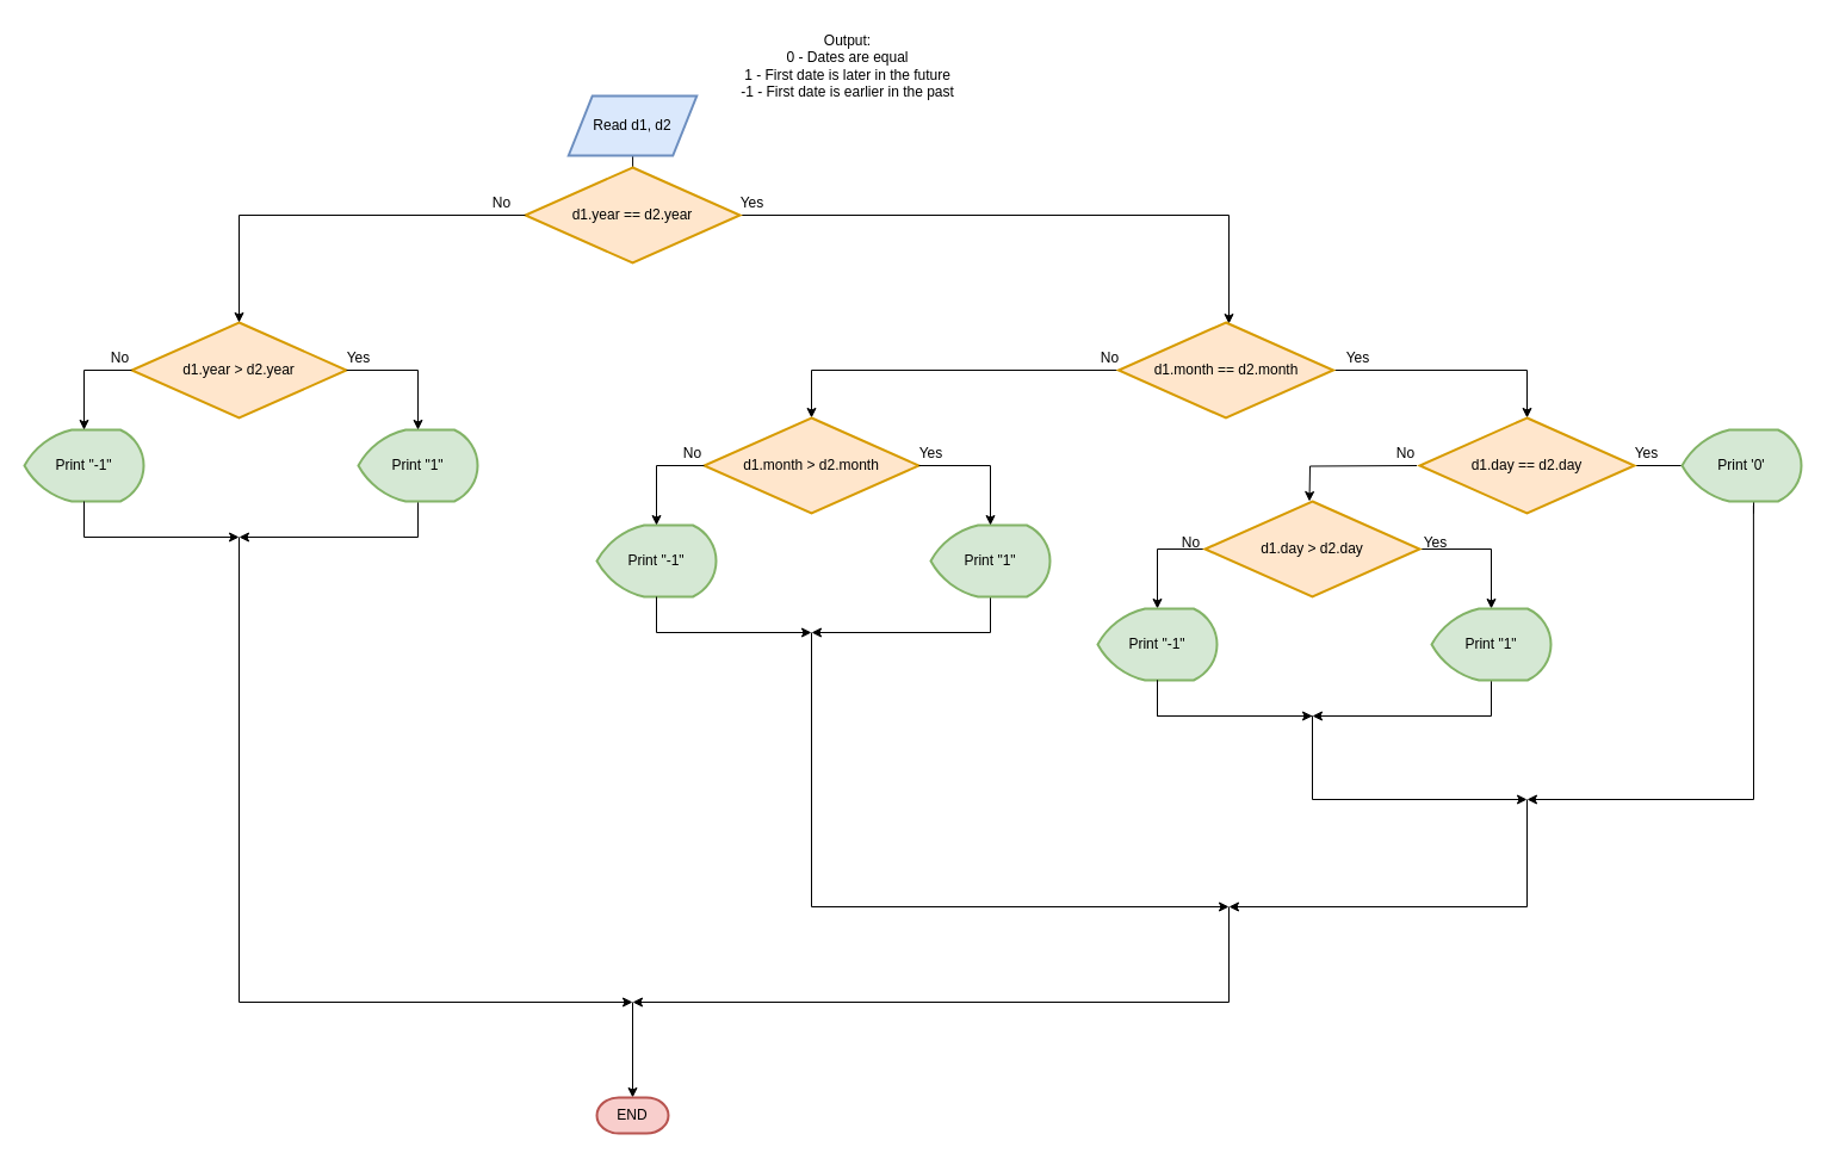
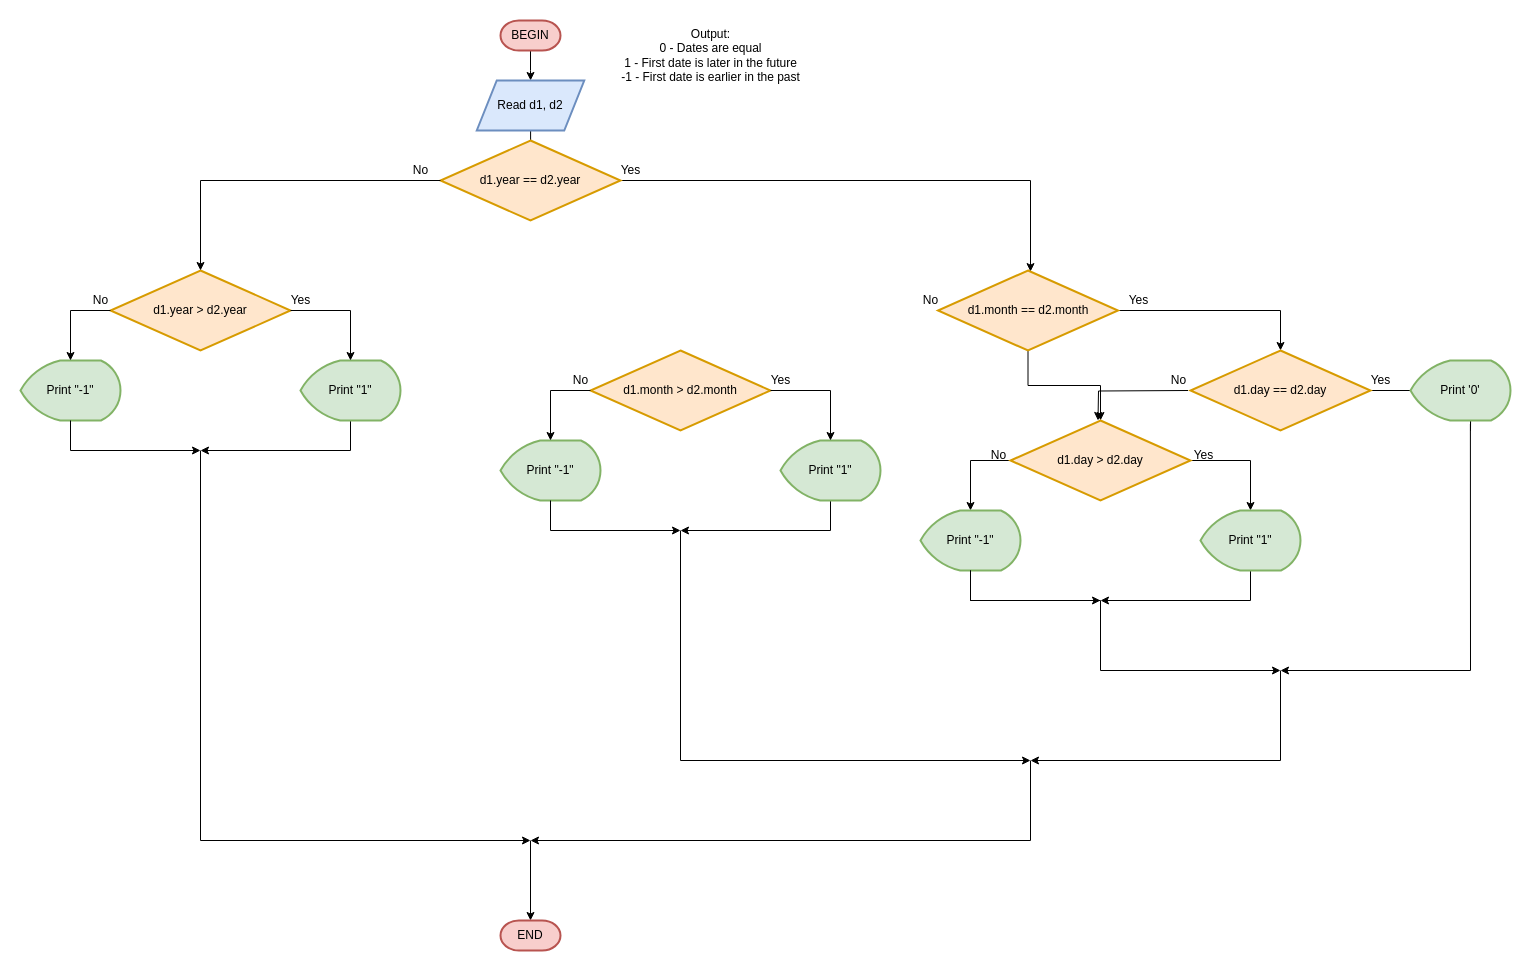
  <mxCell id="0" />
  <mxCell id="1" parent="0" />
+ <mxCell id="2" value="" style="edgeStyle=orthogonalEdgeStyle;rounded=0;orthogonalLoop=1;jettySize=auto;html=1;" edge="1" parent="1" source="3" target="5"><mxGeometry relative="1" as="geometry" /></mxCell>
+ <mxCell id="3" value="BEGIN" style="strokeWidth=2;html=1;shape=mxgraph.flowchart.terminator;whiteSpace=wrap;fillColor=#f8cecc;strokeColor=#b85450;" vertex="1" parent="1"><mxGeometry x="500" y="20" width="60" height="30" as="geometry" /></mxCell>
  <mxCell id="4" value="" style="edgeStyle=orthogonalEdgeStyle;rounded=0;orthogonalLoop=1;jettySize=auto;html=1;entryX=0.5;entryY=0;entryDx=0;entryDy=0;" edge="1" parent="1" source="5" target="7"><mxGeometry relative="1" as="geometry"><mxPoint x="533.75" y="140" as="targetPoint" /></mxGeometry></mxCell>
  <mxCell id="5" value="Read d1, d2" style="shape=parallelogram;perimeter=parallelogramPerimeter;whiteSpace=wrap;html=1;fixedSize=1;strokeWidth=2;fillColor=#dae8fc;strokeColor=#6c8ebf;" vertex="1" parent="1"><mxGeometry x="476.25" y="80" width="107.5" height="50" as="geometry" /></mxCell>
  <mxCell id="6" value="" style="edgeStyle=orthogonalEdgeStyle;rounded=0;orthogonalLoop=1;jettySize=auto;html=1;exitX=1;exitY=0.5;exitDx=0;exitDy=0;" edge="1" parent="1" source="7" target="10"><mxGeometry relative="1" as="geometry"><mxPoint x="303.6" y="250.067" as="sourcePoint" /><Array as="points"><mxPoint x="1030" y="180" /></Array></mxGeometry></mxCell>
  <mxCell id="7" value="d1.year == d2.year" style="rhombus;whiteSpace=wrap;html=1;strokeWidth=2;fillColor=#ffe6cc;strokeColor=#d79b00;" vertex="1" parent="1"><mxGeometry x="440" y="140" width="180" height="80" as="geometry" /></mxCell>
  <mxCell id="8" value="" style="edgeStyle=orthogonalEdgeStyle;rounded=0;orthogonalLoop=1;jettySize=auto;html=1;entryX=0.5;entryY=0;entryDx=0;entryDy=0;" edge="1" parent="1" source="10" target="14"><mxGeometry relative="1" as="geometry"><mxPoint x="1290" y="310" as="targetPoint" /><Array as="points"><mxPoint x="1280" y="310" /></Array></mxGeometry></mxCell>
- <mxCell id="9" value="" style="edgeStyle=orthogonalEdgeStyle;rounded=0;orthogonalLoop=1;jettySize=auto;html=1;entryX=0.5;entryY=0;entryDx=0;entryDy=0;" edge="1" parent="1" source="10" target="31"><mxGeometry relative="1" as="geometry" /></mxCell>
+ <mxCell id="9" value="" style="edgeStyle=orthogonalEdgeStyle;rounded=0;orthogonalLoop=1;jettySize=auto;html=1;" edge="1" parent="1" source="10" target="20"><mxGeometry relative="1" as="geometry" /></mxCell>
  <mxCell id="10" value="d1.month == d2.month" style="rhombus;whiteSpace=wrap;html=1;strokeWidth=2;fillColor=#ffe6cc;strokeColor=#d79b00;" vertex="1" parent="1"><mxGeometry x="937.5" y="270" width="180" height="80" as="geometry" /></mxCell>
  <mxCell id="11" value="Yes" style="text;html=1;align=center;verticalAlign=middle;resizable=0;points=[];autosize=1;strokeColor=none;fillColor=none;" vertex="1" parent="1"><mxGeometry x="610" y="155" width="40" height="30" as="geometry" /></mxCell>
  <mxCell id="12" style="edgeStyle=orthogonalEdgeStyle;rounded=0;orthogonalLoop=1;jettySize=auto;html=1;exitX=1;exitY=0.5;exitDx=0;exitDy=0;entryX=0.605;entryY=0.002;entryDx=0;entryDy=0;entryPerimeter=0;" edge="1" parent="1" source="14" target="16"><mxGeometry relative="1" as="geometry"><Array as="points"><mxPoint x="1470" y="390" /><mxPoint x="1470" y="430" /></Array></mxGeometry></mxCell>
  <mxCell id="13" value="" style="edgeStyle=orthogonalEdgeStyle;rounded=0;orthogonalLoop=1;jettySize=auto;html=1;exitX=0;exitY=0.5;exitDx=0;exitDy=0;" edge="1" parent="1"><mxGeometry relative="1" as="geometry"><mxPoint x="1187.5" y="390" as="sourcePoint" /><mxPoint x="1097.5" y="420" as="targetPoint" /></mxGeometry></mxCell>
  <mxCell id="14" value="d1.day == d2.day" style="rhombus;whiteSpace=wrap;html=1;strokeWidth=2;fillColor=#ffe6cc;strokeColor=#d79b00;" vertex="1" parent="1"><mxGeometry x="1190" y="350" width="180" height="80" as="geometry" /></mxCell>
  <mxCell id="15" value="Yes" style="text;html=1;align=center;verticalAlign=middle;resizable=0;points=[];autosize=1;strokeColor=none;fillColor=none;" vertex="1" parent="1"><mxGeometry x="1117.5" y="285" width="40" height="30" as="geometry" /></mxCell>
  <mxCell id="16" value="Print '0'" style="strokeWidth=2;html=1;shape=mxgraph.flowchart.display;whiteSpace=wrap;fillColor=#d5e8d4;strokeColor=#82b366;" vertex="1" parent="1"><mxGeometry x="1410" y="360" width="100" height="60" as="geometry" /></mxCell>
  <mxCell id="17" value="Yes" style="text;html=1;align=center;verticalAlign=middle;resizable=0;points=[];autosize=1;strokeColor=none;fillColor=none;" vertex="1" parent="1"><mxGeometry x="1360" y="365" width="40" height="30" as="geometry" /></mxCell>
  <mxCell id="18" style="edgeStyle=orthogonalEdgeStyle;rounded=0;orthogonalLoop=1;jettySize=auto;html=1;exitX=1;exitY=0.5;exitDx=0;exitDy=0;entryX=0.5;entryY=0;entryDx=0;entryDy=0;entryPerimeter=0;" edge="1" parent="1" source="20" target="23"><mxGeometry relative="1" as="geometry"><Array as="points"><mxPoint x="1250" y="460" /></Array></mxGeometry></mxCell>
  <mxCell id="19" style="edgeStyle=orthogonalEdgeStyle;rounded=0;orthogonalLoop=1;jettySize=auto;html=1;exitX=0;exitY=0.5;exitDx=0;exitDy=0;" edge="1" parent="1" source="20"><mxGeometry relative="1" as="geometry"><mxPoint x="970" y="510" as="targetPoint" /><Array as="points"><mxPoint x="970" y="460" /></Array></mxGeometry></mxCell>
  <mxCell id="20" value="d1.day &amp;gt; d2.day" style="rhombus;whiteSpace=wrap;html=1;strokeWidth=2;fillColor=#ffe6cc;strokeColor=#d79b00;" vertex="1" parent="1"><mxGeometry x="1010" y="420" width="180" height="80" as="geometry" /></mxCell>
  <mxCell id="21" value="No" style="text;html=1;align=center;verticalAlign=middle;resizable=0;points=[];autosize=1;strokeColor=none;fillColor=none;" vertex="1" parent="1"><mxGeometry x="1157.5" y="365" width="40" height="30" as="geometry" /></mxCell>
  <mxCell id="22" style="edgeStyle=orthogonalEdgeStyle;rounded=0;orthogonalLoop=1;jettySize=auto;html=1;exitX=0.5;exitY=1;exitDx=0;exitDy=0;exitPerimeter=0;" edge="1" parent="1" source="23"><mxGeometry relative="1" as="geometry"><mxPoint x="1100" y="600" as="targetPoint" /><Array as="points"><mxPoint x="1250" y="600" /></Array></mxGeometry></mxCell>
  <mxCell id="23" value="Print &quot;1&quot;" style="strokeWidth=2;html=1;shape=mxgraph.flowchart.display;whiteSpace=wrap;fillColor=#d5e8d4;strokeColor=#82b366;" vertex="1" parent="1"><mxGeometry x="1200" y="510" width="100" height="60" as="geometry" /></mxCell>
  <mxCell id="24" value="Yes" style="text;html=1;align=center;verticalAlign=middle;resizable=0;points=[];autosize=1;strokeColor=none;fillColor=none;" vertex="1" parent="1"><mxGeometry x="1182.5" y="440" width="40" height="30" as="geometry" /></mxCell>
  <mxCell id="25" style="edgeStyle=orthogonalEdgeStyle;rounded=0;orthogonalLoop=1;jettySize=auto;html=1;exitX=0.5;exitY=1;exitDx=0;exitDy=0;exitPerimeter=0;" edge="1" parent="1" source="26"><mxGeometry relative="1" as="geometry"><mxPoint x="970" y="570" as="targetPoint" /></mxGeometry></mxCell>
  <mxCell id="26" value="Print &quot;-1&quot;" style="strokeWidth=2;html=1;shape=mxgraph.flowchart.display;whiteSpace=wrap;fillColor=#d5e8d4;strokeColor=#82b366;" vertex="1" parent="1"><mxGeometry x="920" y="510" width="100" height="60" as="geometry" /></mxCell>
  <mxCell id="27" value="No" style="text;html=1;align=center;verticalAlign=middle;resizable=0;points=[];autosize=1;strokeColor=none;fillColor=none;" vertex="1" parent="1"><mxGeometry x="977.5" y="440" width="40" height="30" as="geometry" /></mxCell>
  <mxCell id="28" value="" style="endArrow=classic;html=1;rounded=0;exitX=0.5;exitY=1;exitDx=0;exitDy=0;exitPerimeter=0;" edge="1" parent="1" source="26"><mxGeometry width="50" height="50" relative="1" as="geometry"><mxPoint x="970" y="580" as="sourcePoint" /><mxPoint x="1280" y="670" as="targetPoint" /><Array as="points"><mxPoint x="970" y="600" /><mxPoint x="1100" y="600" /><mxPoint x="1100" y="670" /></Array></mxGeometry></mxCell>
  <mxCell id="29" value="" style="endArrow=classic;html=1;rounded=0;exitX=0.599;exitY=1.058;exitDx=0;exitDy=0;exitPerimeter=0;" edge="1" parent="1" source="16"><mxGeometry width="50" height="50" relative="1" as="geometry"><mxPoint x="1310" y="580" as="sourcePoint" /><mxPoint x="1280" y="670" as="targetPoint" /><Array as="points"><mxPoint x="1470" y="670" /></Array></mxGeometry></mxCell>
  <mxCell id="30" value="" style="endArrow=classic;html=1;rounded=0;" edge="1" parent="1"><mxGeometry width="50" height="50" relative="1" as="geometry"><mxPoint x="970" y="570" as="sourcePoint" /><mxPoint x="1100" y="600" as="targetPoint" /><Array as="points"><mxPoint x="970" y="600" /></Array></mxGeometry></mxCell>
  <mxCell id="31" value="d1.month &amp;gt; d2.month" style="rhombus;whiteSpace=wrap;html=1;strokeWidth=2;fillColor=#ffe6cc;strokeColor=#d79b00;" vertex="1" parent="1"><mxGeometry x="590" y="350" width="180" height="80" as="geometry" /></mxCell>
  <mxCell id="32" value="No" style="text;html=1;align=center;verticalAlign=middle;resizable=0;points=[];autosize=1;strokeColor=none;fillColor=none;" vertex="1" parent="1"><mxGeometry x="910" y="285" width="40" height="30" as="geometry" /></mxCell>
  <mxCell id="33" style="edgeStyle=orthogonalEdgeStyle;rounded=0;orthogonalLoop=1;jettySize=auto;html=1;exitX=0.5;exitY=1;exitDx=0;exitDy=0;exitPerimeter=0;" edge="1" parent="1" source="34"><mxGeometry relative="1" as="geometry"><mxPoint x="680" y="530" as="targetPoint" /><Array as="points"><mxPoint x="830" y="530" /></Array></mxGeometry></mxCell>
  <mxCell id="34" value="Print &quot;1&quot;" style="strokeWidth=2;html=1;shape=mxgraph.flowchart.display;whiteSpace=wrap;fillColor=#d5e8d4;strokeColor=#82b366;" vertex="1" parent="1"><mxGeometry x="780" y="440" width="100" height="60" as="geometry" /></mxCell>
  <mxCell id="35" style="edgeStyle=orthogonalEdgeStyle;rounded=0;orthogonalLoop=1;jettySize=auto;html=1;exitX=0.5;exitY=1;exitDx=0;exitDy=0;exitPerimeter=0;" edge="1" parent="1" source="36"><mxGeometry relative="1" as="geometry"><mxPoint x="550" y="500" as="targetPoint" /></mxGeometry></mxCell>
  <mxCell id="36" value="Print &quot;-1&quot;" style="strokeWidth=2;html=1;shape=mxgraph.flowchart.display;whiteSpace=wrap;fillColor=#d5e8d4;strokeColor=#82b366;" vertex="1" parent="1"><mxGeometry x="500" y="440" width="100" height="60" as="geometry" /></mxCell>
  <mxCell id="37" value="" style="endArrow=classic;html=1;rounded=0;" edge="1" parent="1"><mxGeometry width="50" height="50" relative="1" as="geometry"><mxPoint x="550" y="500" as="sourcePoint" /><mxPoint x="680" y="530" as="targetPoint" /><Array as="points"><mxPoint x="550" y="530" /></Array></mxGeometry></mxCell>
  <mxCell id="38" style="edgeStyle=orthogonalEdgeStyle;rounded=0;orthogonalLoop=1;jettySize=auto;html=1;exitX=0;exitY=0.5;exitDx=0;exitDy=0;entryX=0.5;entryY=0;entryDx=0;entryDy=0;entryPerimeter=0;" edge="1" parent="1" target="36"><mxGeometry relative="1" as="geometry"><mxPoint x="590" y="390" as="sourcePoint" /><mxPoint x="540" y="500" as="targetPoint" /><Array as="points"><mxPoint x="550" y="390" /></Array></mxGeometry></mxCell>
  <mxCell id="39" style="edgeStyle=orthogonalEdgeStyle;rounded=0;orthogonalLoop=1;jettySize=auto;html=1;exitX=1;exitY=0.5;exitDx=0;exitDy=0;entryX=0.5;entryY=0;entryDx=0;entryDy=0;entryPerimeter=0;" edge="1" parent="1" target="34"><mxGeometry relative="1" as="geometry"><mxPoint x="770" y="390" as="sourcePoint" /><mxPoint x="830" y="440" as="targetPoint" /><Array as="points"><mxPoint x="830" y="390" /></Array></mxGeometry></mxCell>
  <mxCell id="40" value="Yes" style="text;html=1;align=center;verticalAlign=middle;resizable=0;points=[];autosize=1;strokeColor=none;fillColor=none;" vertex="1" parent="1"><mxGeometry x="760" y="365" width="40" height="30" as="geometry" /></mxCell>
  <mxCell id="41" value="No" style="text;html=1;align=center;verticalAlign=middle;resizable=0;points=[];autosize=1;strokeColor=none;fillColor=none;" vertex="1" parent="1"><mxGeometry x="560" y="365" width="40" height="30" as="geometry" /></mxCell>
  <mxCell id="42" value="" style="endArrow=classic;html=1;rounded=0;" edge="1" parent="1"><mxGeometry width="50" height="50" relative="1" as="geometry"><mxPoint x="680" y="530" as="sourcePoint" /><mxPoint x="1030" y="760" as="targetPoint" /><Array as="points"><mxPoint x="680" y="760" /></Array></mxGeometry></mxCell>
  <mxCell id="43" value="" style="endArrow=classic;html=1;rounded=0;" edge="1" parent="1"><mxGeometry width="50" height="50" relative="1" as="geometry"><mxPoint x="1280" y="670" as="sourcePoint" /><mxPoint x="1030" y="760" as="targetPoint" /><Array as="points"><mxPoint x="1280" y="760" /></Array></mxGeometry></mxCell>
  <mxCell id="44" value="d1.year &amp;gt; d2.year" style="rhombus;whiteSpace=wrap;html=1;strokeWidth=2;fillColor=#ffe6cc;strokeColor=#d79b00;" vertex="1" parent="1"><mxGeometry x="110" y="270" width="180" height="80" as="geometry" /></mxCell>
  <mxCell id="45" style="edgeStyle=orthogonalEdgeStyle;rounded=0;orthogonalLoop=1;jettySize=auto;html=1;exitX=0.5;exitY=1;exitDx=0;exitDy=0;exitPerimeter=0;" edge="1" parent="1" source="46"><mxGeometry relative="1" as="geometry"><mxPoint x="200" y="450" as="targetPoint" /><Array as="points"><mxPoint x="350" y="450" /></Array></mxGeometry></mxCell>
  <mxCell id="46" value="Print &quot;1&quot;" style="strokeWidth=2;html=1;shape=mxgraph.flowchart.display;whiteSpace=wrap;fillColor=#d5e8d4;strokeColor=#82b366;" vertex="1" parent="1"><mxGeometry x="300" y="360" width="100" height="60" as="geometry" /></mxCell>
  <mxCell id="47" style="edgeStyle=orthogonalEdgeStyle;rounded=0;orthogonalLoop=1;jettySize=auto;html=1;exitX=0.5;exitY=1;exitDx=0;exitDy=0;exitPerimeter=0;" edge="1" parent="1" source="48"><mxGeometry relative="1" as="geometry"><mxPoint x="70" y="420" as="targetPoint" /></mxGeometry></mxCell>
  <mxCell id="48" value="Print &quot;-1&quot;" style="strokeWidth=2;html=1;shape=mxgraph.flowchart.display;whiteSpace=wrap;fillColor=#d5e8d4;strokeColor=#82b366;" vertex="1" parent="1"><mxGeometry x="20" y="360" width="100" height="60" as="geometry" /></mxCell>
  <mxCell id="49" value="" style="endArrow=classic;html=1;rounded=0;" edge="1" parent="1"><mxGeometry width="50" height="50" relative="1" as="geometry"><mxPoint x="70" y="420" as="sourcePoint" /><mxPoint x="200" y="450" as="targetPoint" /><Array as="points"><mxPoint x="70" y="450" /></Array></mxGeometry></mxCell>
  <mxCell id="50" style="edgeStyle=orthogonalEdgeStyle;rounded=0;orthogonalLoop=1;jettySize=auto;html=1;exitX=0;exitY=0.5;exitDx=0;exitDy=0;entryX=0.5;entryY=0;entryDx=0;entryDy=0;entryPerimeter=0;" edge="1" parent="1" target="48"><mxGeometry relative="1" as="geometry"><mxPoint x="110" y="310" as="sourcePoint" /><mxPoint x="60" y="420" as="targetPoint" /><Array as="points"><mxPoint x="70" y="310" /></Array></mxGeometry></mxCell>
  <mxCell id="51" style="edgeStyle=orthogonalEdgeStyle;rounded=0;orthogonalLoop=1;jettySize=auto;html=1;exitX=1;exitY=0.5;exitDx=0;exitDy=0;entryX=0.5;entryY=0;entryDx=0;entryDy=0;entryPerimeter=0;" edge="1" parent="1" target="46"><mxGeometry relative="1" as="geometry"><mxPoint x="290" y="310" as="sourcePoint" /><mxPoint x="350" y="360" as="targetPoint" /><Array as="points"><mxPoint x="350" y="310" /></Array></mxGeometry></mxCell>
  <mxCell id="52" value="Yes" style="text;html=1;align=center;verticalAlign=middle;resizable=0;points=[];autosize=1;strokeColor=none;fillColor=none;" vertex="1" parent="1"><mxGeometry x="280" y="285" width="40" height="30" as="geometry" /></mxCell>
  <mxCell id="53" value="No" style="text;html=1;align=center;verticalAlign=middle;resizable=0;points=[];autosize=1;strokeColor=none;fillColor=none;" vertex="1" parent="1"><mxGeometry x="80" y="285" width="40" height="30" as="geometry" /></mxCell>
  <mxCell id="54" value="" style="endArrow=classic;html=1;rounded=0;entryX=0.5;entryY=0;entryDx=0;entryDy=0;" edge="1" parent="1" target="44"><mxGeometry width="50" height="50" relative="1" as="geometry"><mxPoint x="440" y="180" as="sourcePoint" /><mxPoint x="540" y="340" as="targetPoint" /><Array as="points"><mxPoint x="200" y="180" /></Array></mxGeometry></mxCell>
  <mxCell id="55" value="" style="endArrow=classic;html=1;rounded=0;" edge="1" parent="1"><mxGeometry width="50" height="50" relative="1" as="geometry"><mxPoint x="200" y="450" as="sourcePoint" /><mxPoint x="530" y="840" as="targetPoint" /><Array as="points"><mxPoint x="200" y="840" /></Array></mxGeometry></mxCell>
  <mxCell id="56" value="" style="endArrow=classic;html=1;rounded=0;" edge="1" parent="1"><mxGeometry width="50" height="50" relative="1" as="geometry"><mxPoint x="1030" y="760" as="sourcePoint" /><mxPoint x="530" y="840" as="targetPoint" /><Array as="points"><mxPoint x="1030" y="840" /></Array></mxGeometry></mxCell>
  <mxCell id="57" value="No" style="text;html=1;align=center;verticalAlign=middle;resizable=0;points=[];autosize=1;strokeColor=none;fillColor=none;" vertex="1" parent="1"><mxGeometry x="400" y="155" width="40" height="30" as="geometry" /></mxCell>
  <mxCell id="58" value="" style="endArrow=classic;html=1;rounded=0;" edge="1" parent="1"><mxGeometry width="50" height="50" relative="1" as="geometry"><mxPoint x="530" y="840" as="sourcePoint" /><mxPoint x="530" y="920" as="targetPoint" /></mxGeometry></mxCell>
  <mxCell id="59" value="END" style="strokeWidth=2;html=1;shape=mxgraph.flowchart.terminator;whiteSpace=wrap;fillColor=#f8cecc;strokeColor=#b85450;" vertex="1" parent="1"><mxGeometry x="500" y="920" width="60" height="30" as="geometry" /></mxCell>
  <mxCell id="60" value="&lt;div&gt;Output:&lt;/div&gt;&lt;div&gt;0 - Dates are equal&lt;/div&gt;&lt;div&gt;1 - First date is later in the future&lt;/div&gt;&lt;div&gt;-1 - First date is earlier in the past&lt;br&gt;&lt;/div&gt;" style="text;html=1;align=center;verticalAlign=middle;resizable=0;points=[];autosize=1;strokeColor=none;fillColor=none;" vertex="1" parent="1"><mxGeometry x="610" y="20" width="200" height="70" as="geometry" /></mxCell>
